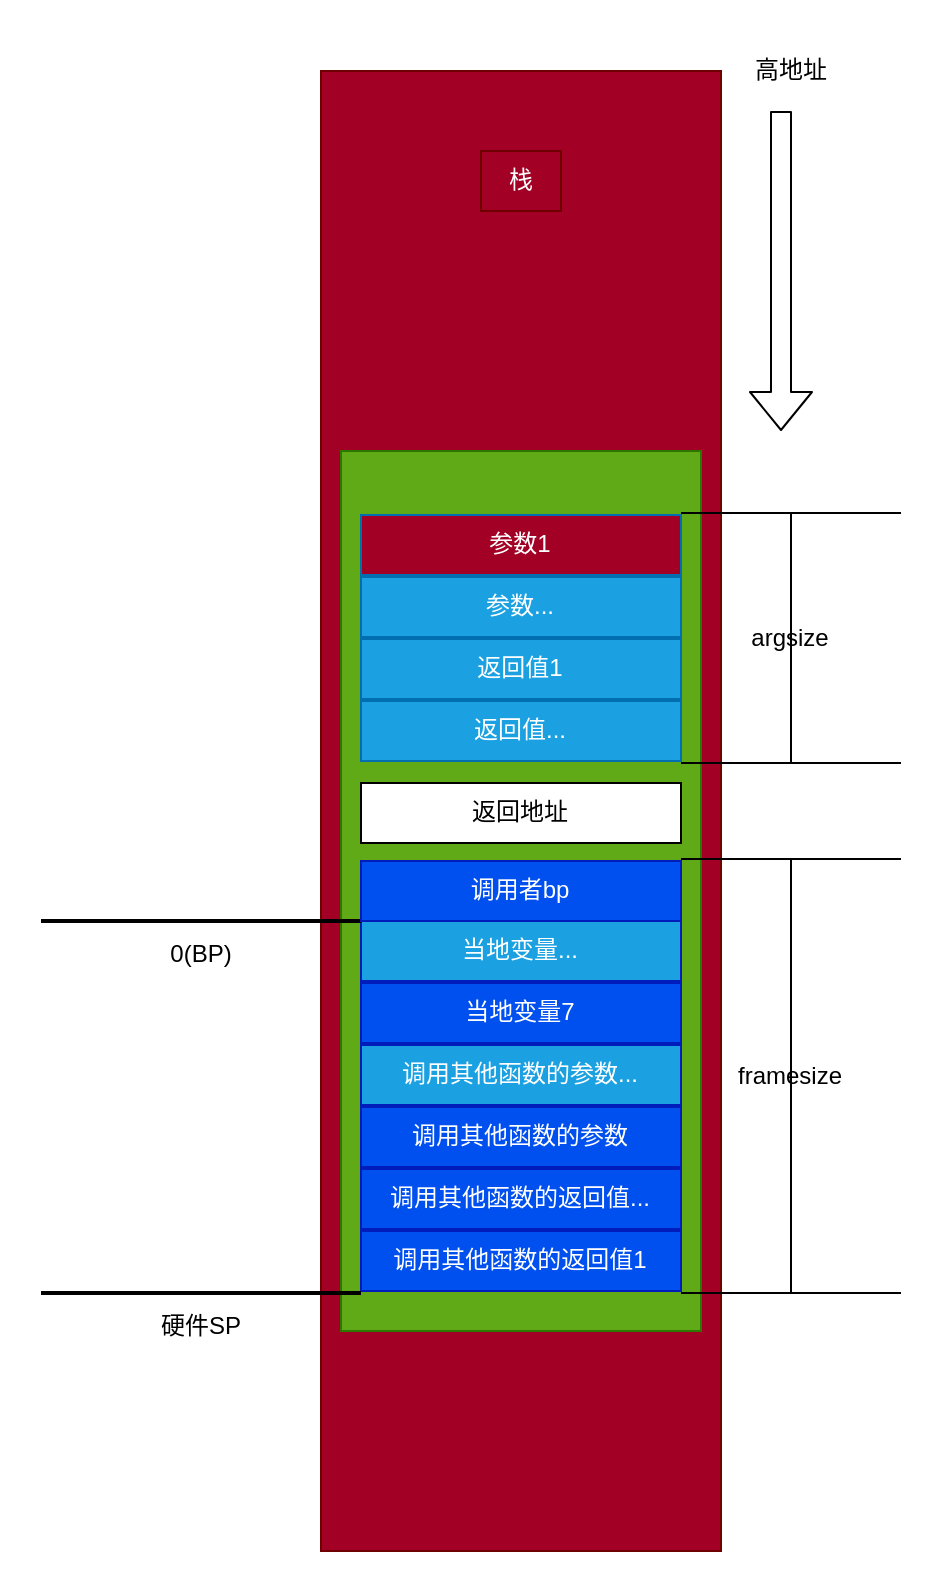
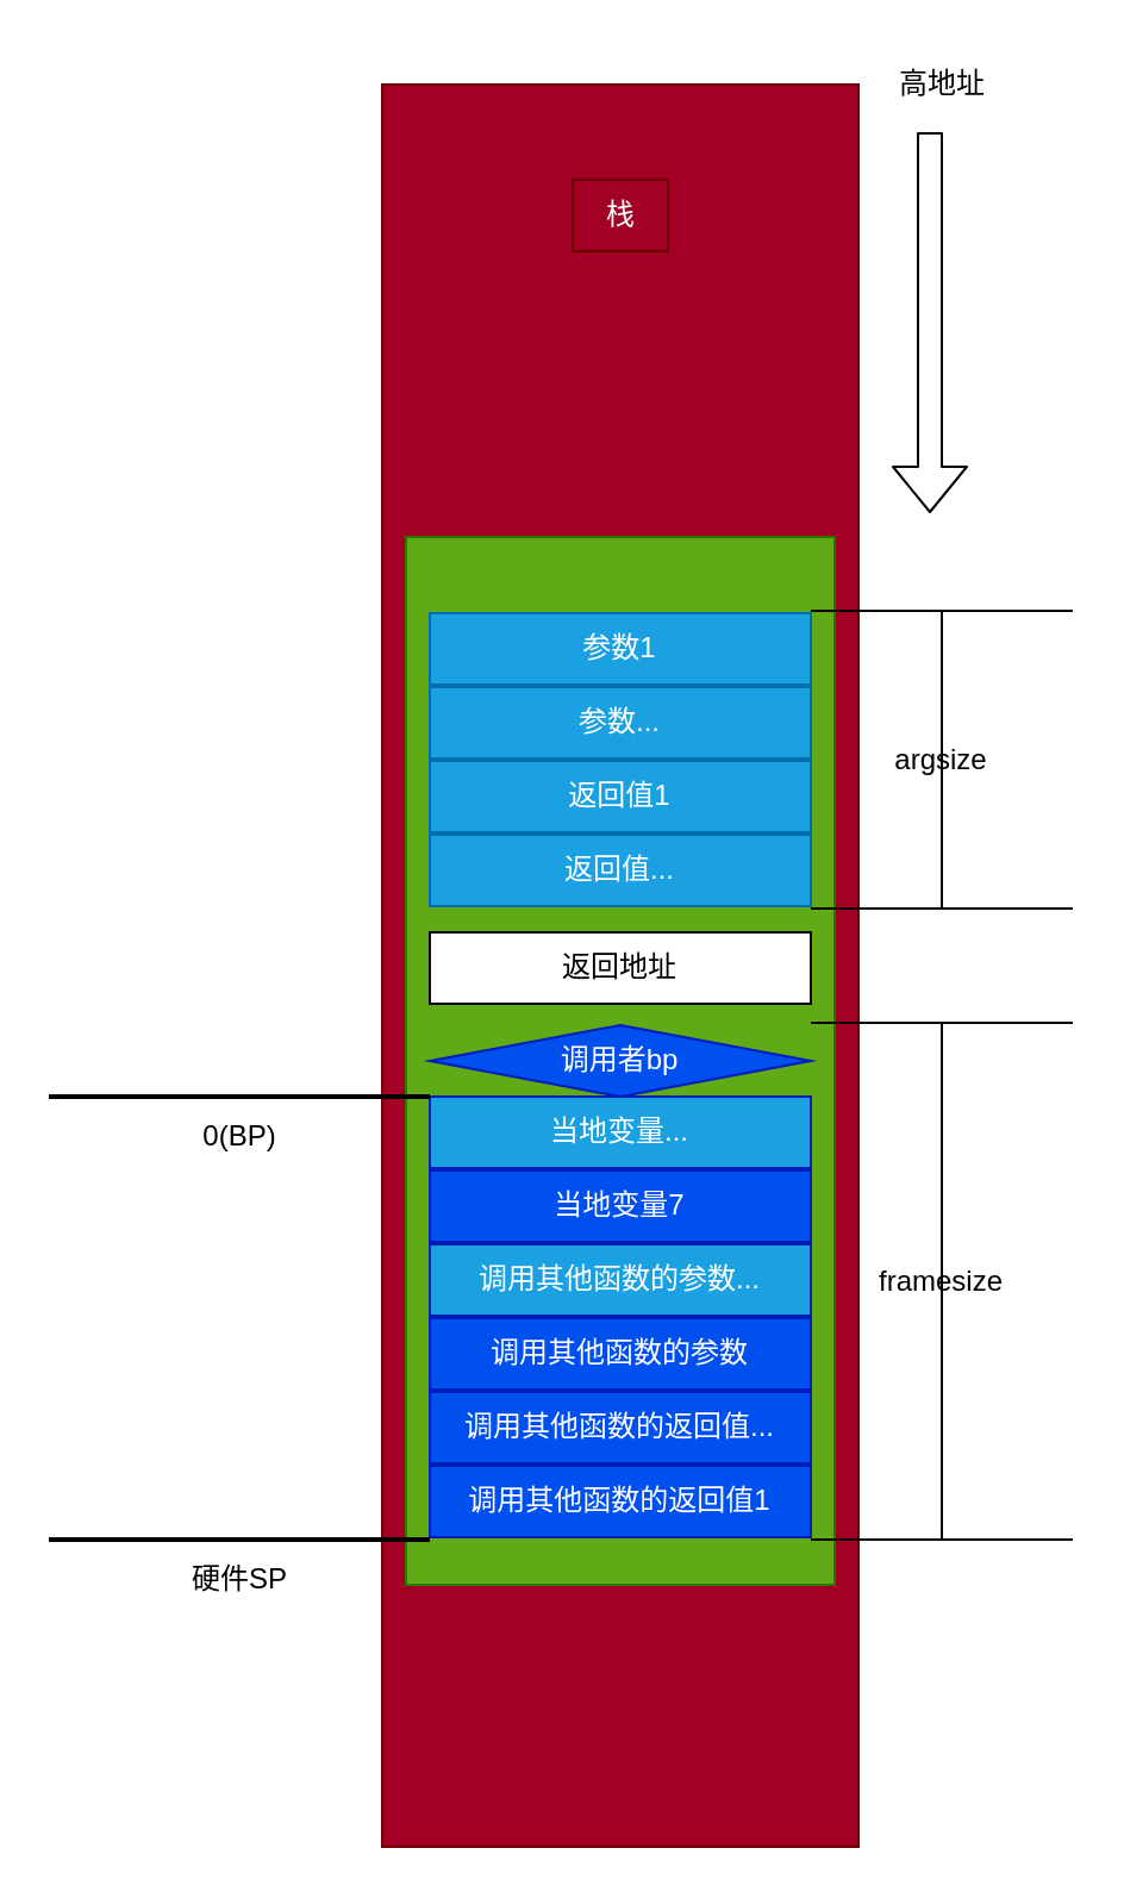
  <mxCell id="0" />
  <mxCell id="1" parent="0" />
  <mxCell id="2" value="" style="rounded=0;whiteSpace=wrap;html=1;fillColor=#a20025;fontColor=#ffffff;strokeColor=#6F0000;" vertex="1" parent="1"><mxGeometry x="160" y="35" width="200" height="740" as="geometry" /></mxCell>
  <mxCell id="3" value="高地址" style="text;html=1;align=center;verticalAlign=middle;resizable=0;points=[];autosize=1;strokeColor=none;fillColor=none;" vertex="1" parent="1"><mxGeometry x="365" y="20" width="60" height="30" as="geometry" /></mxCell>
  <mxCell id="4" value="" style="rounded=0;whiteSpace=wrap;html=1;fillColor=#60a917;fontColor=#ffffff;strokeColor=#2D7600;" vertex="1" parent="1"><mxGeometry x="170" y="225" width="180" height="440" as="geometry" /></mxCell>
  <mxCell id="5" value="返回值1" style="rounded=0;whiteSpace=wrap;html=1;fillColor=#1ba1e2;fontColor=#ffffff;strokeColor=#006EAF;" vertex="1" parent="1"><mxGeometry x="180" y="319" width="160" height="30" as="geometry" /></mxCell>
  <mxCell id="6" value="当地变量7" style="rounded=0;whiteSpace=wrap;html=1;fillColor=#0050ef;fontColor=#ffffff;strokeColor=#001DBC;" vertex="1" parent="1"><mxGeometry x="180" y="491" width="160" height="30" as="geometry" /></mxCell>
  <mxCell id="7" value="当地变量..." style="rounded=0;whiteSpace=wrap;html=1;fillColor=#1ba1e2;fontColor=#ffffff;strokeColor=#001DBC;" vertex="1" parent="1"><mxGeometry x="180" y="460" width="160" height="30" as="geometry" /></mxCell>
  <mxCell id="8" value="调用其他函数的返回值1" style="rounded=0;whiteSpace=wrap;html=1;fillColor=#0050ef;fontColor=#ffffff;strokeColor=#001DBC;" vertex="1" parent="1"><mxGeometry x="180" y="615" width="160" height="30" as="geometry" /></mxCell>
  <mxCell id="9" value="调用其他函数的返回值..." style="rounded=0;whiteSpace=wrap;html=1;fillColor=#0050ef;fontColor=#ffffff;strokeColor=#001DBC;" vertex="1" parent="1"><mxGeometry x="180" y="584" width="160" height="30" as="geometry" /></mxCell>
  <mxCell id="10" value="调用其他函数的参数" style="rounded=0;whiteSpace=wrap;html=1;fillColor=#0050ef;fontColor=#ffffff;strokeColor=#001DBC;" vertex="1" parent="1"><mxGeometry x="180" y="553" width="160" height="30" as="geometry" /></mxCell>
  <mxCell id="11" value="调用其他函数的参数..." style="rounded=0;whiteSpace=wrap;html=1;fillColor=#1ba1e2;fontColor=#ffffff;strokeColor=#001DBC;" vertex="1" parent="1"><mxGeometry x="180" y="522" width="160" height="30" as="geometry" /></mxCell>
  <mxCell id="12" value="argsize" style="shape=crossbar;whiteSpace=wrap;html=1;rounded=1;direction=south;" vertex="1" parent="1"><mxGeometry x="340" y="256" width="110" height="125" as="geometry" /></mxCell>
  <mxCell id="13" value="栈" style="text;html=1;align=center;verticalAlign=middle;resizable=0;points=[];autosize=1;strokeColor=#6F0000;fillColor=#a20025;fontColor=#ffffff;" vertex="1" parent="1"><mxGeometry x="240" y="75" width="40" height="30" as="geometry" /></mxCell>
  <mxCell id="14" value="framesize" style="shape=crossbar;whiteSpace=wrap;html=1;rounded=1;direction=south;" vertex="1" parent="1"><mxGeometry x="340" y="429" width="110" height="217" as="geometry" /></mxCell>
  <mxCell id="15" value="0(BP)" style="line;strokeWidth=2;html=1;" vertex="1" parent="1"><mxGeometry x="20" y="455" width="160" height="10" as="geometry" /></mxCell>
  <mxCell id="16" value="" style="shape=flexArrow;endArrow=classic;html=1;" edge="1" parent="1"><mxGeometry width="50" height="50" relative="1" as="geometry"><mxPoint x="390" y="55" as="sourcePoint" /><mxPoint x="390" y="215" as="targetPoint" /></mxGeometry></mxCell>
- <mxCell id="17" value="调用者bp" style="rounded=0;whiteSpace=wrap;html=1;fillColor=#0050ef;fontColor=#ffffff;strokeColor=#001DBC;" vertex="1" parent="1"><mxGeometry x="180" y="430" width="160" height="30" as="geometry" /></mxCell>
+ <mxCell id="17" value="调用者bp" style="rhombus;whiteSpace=wrap;html=1;fillColor=#0050ef;fontColor=#ffffff;strokeColor=#001DBC;" vertex="1" parent="1"><mxGeometry x="180" y="430" width="160" height="30" as="geometry" /></mxCell>
  <mxCell id="18" value="返回地址" style="rounded=0;whiteSpace=wrap;html=1;" vertex="1" parent="1"><mxGeometry x="180" y="391" width="160" height="30" as="geometry" /></mxCell>
  <mxCell id="19" value="硬件SP" style="line;strokeWidth=2;html=1;" vertex="1" parent="1"><mxGeometry x="20" y="641" width="160" height="10" as="geometry" /></mxCell>
  <mxCell id="20" value="返回值..." style="rounded=0;whiteSpace=wrap;html=1;fillColor=#1ba1e2;fontColor=#ffffff;strokeColor=#006EAF;" vertex="1" parent="1"><mxGeometry x="180" y="350" width="160" height="30" as="geometry" /></mxCell>
  <mxCell id="21" value="参数..." style="rounded=0;whiteSpace=wrap;html=1;fillColor=#1ba1e2;fontColor=#ffffff;strokeColor=#006EAF;" vertex="1" parent="1"><mxGeometry x="180" y="288" width="160" height="30" as="geometry" /></mxCell>
- <mxCell id="22" value="参数1" style="rounded=0;whiteSpace=wrap;html=1;fillColor=#a20025;fontColor=#ffffff;strokeColor=#006EAF;" vertex="1" parent="1"><mxGeometry x="180" y="257" width="160" height="30" as="geometry" /></mxCell>
+ <mxCell id="22" value="参数1" style="rounded=0;whiteSpace=wrap;html=1;fillColor=#1ba1e2;fontColor=#ffffff;strokeColor=#006EAF;" vertex="1" parent="1"><mxGeometry x="180" y="257" width="160" height="30" as="geometry" /></mxCell>
